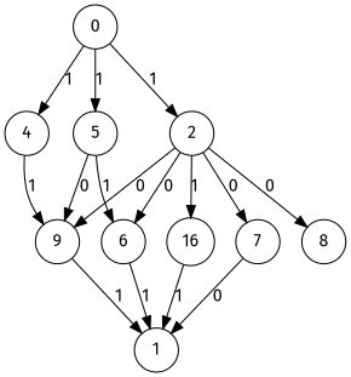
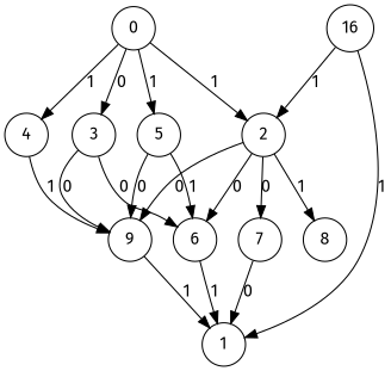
  digraph {
    fontname="Fira Sans"
    rankdir=TB
    node [fontname="Fira Sans" shape=circle]
    edge [fontname="Fira Sans"]
    9
    1
    6
    5
    4
+   3
    n7 [label=16]
    7
    2
    8
    0
    9 -> 1 [label=1]
    6 -> 1 [label=1]
    5 -> 9 [label=0]
    5 -> 6 [label=1]
    4 -> 9 [label=1]
+   3 -> 9 [label=0]
+   3 -> 6 [label=0]
    n7 -> 1 [label=1]
    7 -> 1 [label=0]
    2 -> 9 [label=0]
    2 -> 6 [label=0]
-   2 -> n7 [label=1]
+   n7 -> 2 [label=1]
    2 -> 7 [label=0]
-   2 -> 8 [label=0]
+   2 -> 8 [label=1]
    0 -> 5 [label=1]
    0 -> 4 [label=1]
+   0 -> 3 [label=0]
    0 -> 2 [label=1]
  }
